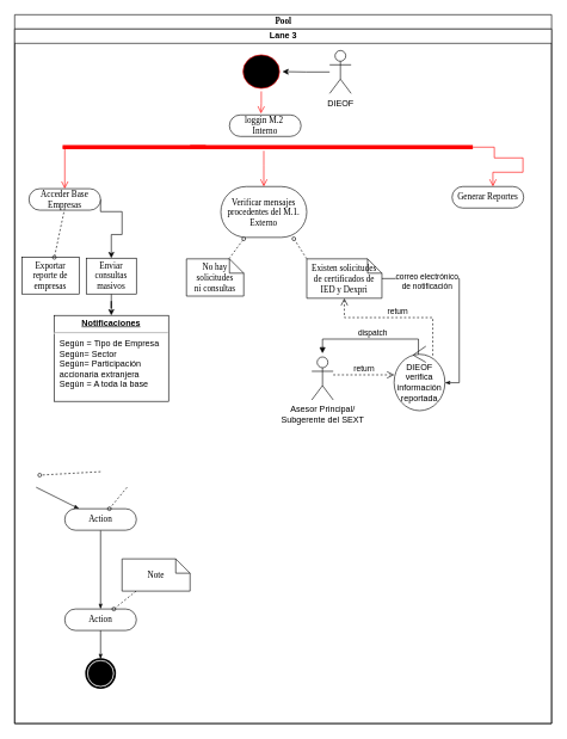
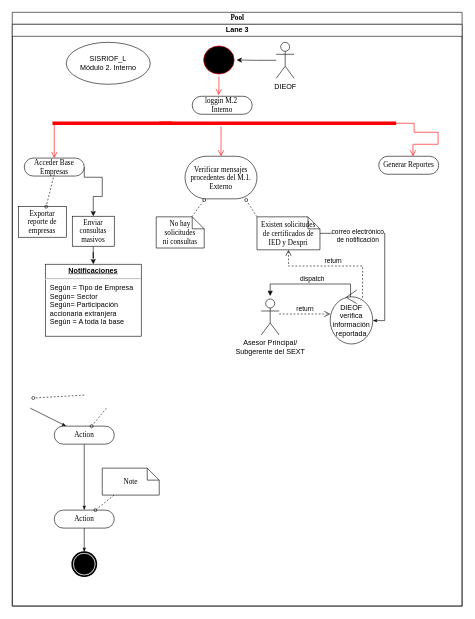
  <mxCell id="0" />
  <mxCell id="1" parent="0" />
  <mxCell id="2" value="Pool" style="swimlane;html=1;childLayout=stackLayout;startSize=20;rounded=0;shadow=0;comic=0;labelBackgroundColor=none;strokeWidth=1;fontFamily=Verdana;fontSize=12;align=center;" parent="1" vertex="1"><mxGeometry x="20" y="20" width="750" height="990" as="geometry" /></mxCell>
  <mxCell id="3" style="edgeStyle=none;rounded=0;html=1;dashed=1;labelBackgroundColor=none;startArrow=none;startFill=0;startSize=5;endArrow=oval;endFill=0;endSize=5;jettySize=auto;orthogonalLoop=1;strokeWidth=1;fontFamily=Verdana;fontSize=12" parent="2" source="13" edge="1"><mxGeometry relative="1" as="geometry"><mxPoint x="320" y="313" as="targetPoint" /></mxGeometry></mxCell>
  <mxCell id="4" value="Lane 3" style="swimlane;html=1;startSize=20;" parent="2" vertex="1"><mxGeometry y="20" width="750" height="970" as="geometry" /></mxCell>
  <mxCell id="5" value="loggin M.2&amp;nbsp;&lt;br&gt;Interno" style="rounded=1;whiteSpace=wrap;html=1;shadow=0;comic=0;labelBackgroundColor=none;strokeWidth=1;fontFamily=Verdana;fontSize=12;align=center;arcSize=50;" parent="4" vertex="1"><mxGeometry x="300" y="120" width="100" height="30" as="geometry" /></mxCell>
  <mxCell id="6" value="Generar Reportes" style="rounded=1;whiteSpace=wrap;html=1;shadow=0;comic=0;labelBackgroundColor=none;strokeWidth=1;fontFamily=Verdana;fontSize=12;align=center;arcSize=50;" parent="4" vertex="1"><mxGeometry x="611" y="220" width="100" height="30" as="geometry" /></mxCell>
  <mxCell id="7" style="edgeStyle=none;rounded=0;html=1;labelBackgroundColor=none;startArrow=none;startFill=0;startSize=5;endArrow=classicThin;endFill=1;endSize=5;jettySize=auto;orthogonalLoop=1;strokeWidth=1;fontFamily=Verdana;fontSize=12" parent="4" target="9" edge="1"><mxGeometry relative="1" as="geometry"><mxPoint x="30" y="640" as="sourcePoint" /></mxGeometry></mxCell>
  <mxCell id="8" style="edgeStyle=none;rounded=0;html=1;labelBackgroundColor=none;startArrow=none;startFill=0;startSize=5;endArrow=classicThin;endFill=1;endSize=5;jettySize=auto;orthogonalLoop=1;strokeWidth=1;fontFamily=Verdana;fontSize=12" parent="4" source="9" target="11" edge="1"><mxGeometry relative="1" as="geometry" /></mxCell>
  <mxCell id="9" value="Action" style="rounded=1;whiteSpace=wrap;html=1;shadow=0;comic=0;labelBackgroundColor=none;strokeWidth=1;fontFamily=Verdana;fontSize=12;align=center;arcSize=50;" parent="4" vertex="1"><mxGeometry x="70" y="670" width="100" height="30" as="geometry" /></mxCell>
  <mxCell id="10" style="edgeStyle=none;rounded=0;html=1;labelBackgroundColor=none;startArrow=none;startFill=0;startSize=5;endArrow=classicThin;endFill=1;endSize=5;jettySize=auto;orthogonalLoop=1;strokeWidth=1;fontFamily=Verdana;fontSize=12" parent="4" source="11" target="12" edge="1"><mxGeometry relative="1" as="geometry" /></mxCell>
  <mxCell id="11" value="Action" style="rounded=1;whiteSpace=wrap;html=1;shadow=0;comic=0;labelBackgroundColor=none;strokeWidth=1;fontFamily=Verdana;fontSize=12;align=center;arcSize=50;" parent="4" vertex="1"><mxGeometry x="70" y="810" width="100" height="30" as="geometry" /></mxCell>
  <mxCell id="12" value="" style="shape=mxgraph.bpmn.shape;html=1;verticalLabelPosition=bottom;labelBackgroundColor=#ffffff;verticalAlign=top;perimeter=ellipsePerimeter;outline=end;symbol=terminate;rounded=0;shadow=0;comic=0;strokeWidth=1;fontFamily=Verdana;fontSize=12;align=center;" parent="4" vertex="1"><mxGeometry x="100" y="880" width="40" height="40" as="geometry" /></mxCell>
  <mxCell id="13" value="No hay solicitudes&lt;br&gt;ni consultas" style="shape=note;whiteSpace=wrap;html=1;rounded=0;shadow=0;comic=0;labelBackgroundColor=none;strokeWidth=1;fontFamily=Verdana;fontSize=12;align=center;size=20;" parent="4" vertex="1"><mxGeometry x="240" y="321" width="80" height="52" as="geometry" /></mxCell>
  <mxCell id="14" value="Existen solicitudes de certificados de IED y Dexpri" style="shape=note;whiteSpace=wrap;html=1;rounded=0;shadow=0;comic=0;labelBackgroundColor=none;strokeWidth=1;fontFamily=Verdana;fontSize=12;align=center;size=20;" parent="4" vertex="1"><mxGeometry x="408" y="321" width="105" height="55" as="geometry" /></mxCell>
  <mxCell id="15" style="edgeStyle=none;rounded=0;html=1;dashed=1;labelBackgroundColor=none;startArrow=none;startFill=0;startSize=5;endArrow=oval;endFill=0;endSize=5;jettySize=auto;orthogonalLoop=1;strokeWidth=1;fontFamily=Verdana;fontSize=12" parent="4" target="9" edge="1"><mxGeometry relative="1" as="geometry"><mxPoint x="156.964" y="640" as="sourcePoint" /></mxGeometry></mxCell>
  <mxCell id="16" style="edgeStyle=none;rounded=0;html=1;dashed=1;labelBackgroundColor=none;startArrow=none;startFill=0;startSize=5;endArrow=oval;endFill=0;endSize=5;jettySize=auto;orthogonalLoop=1;strokeWidth=1;fontFamily=Verdana;fontSize=12" parent="4" edge="1"><mxGeometry relative="1" as="geometry"><mxPoint x="120" y="618.239" as="sourcePoint" /><mxPoint x="35" y="623.028" as="targetPoint" /></mxGeometry></mxCell>
  <mxCell id="17" style="edgeStyle=none;rounded=0;html=1;dashed=1;labelBackgroundColor=none;startArrow=none;startFill=0;startSize=5;endArrow=oval;endFill=0;endSize=5;jettySize=auto;orthogonalLoop=1;strokeWidth=1;fontFamily=Verdana;fontSize=12" parent="4" source="18" target="11" edge="1"><mxGeometry relative="1" as="geometry" /></mxCell>
  <mxCell id="18" value="Note" style="shape=note;whiteSpace=wrap;html=1;rounded=0;shadow=0;comic=0;labelBackgroundColor=none;strokeWidth=1;fontFamily=Verdana;fontSize=12;align=center;size=20;" parent="4" vertex="1"><mxGeometry x="150" y="740" width="95" height="45" as="geometry" /></mxCell>
  <mxCell id="19" value="" style="edgeStyle=orthogonalEdgeStyle;rounded=0;orthogonalLoop=1;jettySize=auto;html=1;" edge="1" parent="4" source="20" target="24"><mxGeometry relative="1" as="geometry" /></mxCell>
  <mxCell id="20" value="DIEOF" style="shape=umlActor;verticalLabelPosition=bottom;verticalAlign=top;html=1;" vertex="1" parent="4"><mxGeometry x="440" y="30" width="30" height="60" as="geometry" /></mxCell>
  <mxCell id="21" value="" style="edgeStyle=orthogonalEdgeStyle;rounded=0;orthogonalLoop=1;jettySize=auto;html=1;entryX=0.5;entryY=0;entryDx=0;entryDy=0;exitX=1;exitY=0.5;exitDx=0;exitDy=0;" edge="1" parent="4" source="22" target="31"><mxGeometry relative="1" as="geometry"><Array as="points"><mxPoint x="120" y="255" /><mxPoint x="150" y="255" /><mxPoint x="150" y="287" /><mxPoint x="135" y="287" /></Array></mxGeometry></mxCell>
  <mxCell id="22" value="Acceder Base Empresas" style="rounded=1;whiteSpace=wrap;html=1;shadow=0;comic=0;labelBackgroundColor=none;strokeWidth=1;fontFamily=Verdana;fontSize=12;align=center;arcSize=50;" vertex="1" parent="4"><mxGeometry x="20" y="223" width="100" height="30" as="geometry" /></mxCell>
  <mxCell id="23" value="Verificar mensajes procedentes del M.1. Externo" style="whiteSpace=wrap;html=1;fontFamily=Verdana;rounded=1;shadow=0;comic=0;labelBackgroundColor=none;strokeWidth=1;arcSize=50;" vertex="1" parent="4"><mxGeometry x="288" y="220" width="120" height="71" as="geometry" /></mxCell>
  <mxCell id="24" value="" style="ellipse;html=1;shape=startState;fillColor=#000000;strokeColor=#ff0000;" vertex="1" parent="4"><mxGeometry x="315" y="32" width="59" height="55" as="geometry" /></mxCell>
  <mxCell id="25" value="" style="edgeStyle=orthogonalEdgeStyle;html=1;verticalAlign=bottom;endArrow=open;endSize=8;strokeColor=#ff0000;rounded=0;entryX=0.44;entryY=-0.067;entryDx=0;entryDy=0;entryPerimeter=0;" edge="1" source="24" parent="4" target="5"><mxGeometry relative="1" as="geometry"><mxPoint x="260" y="130" as="targetPoint" /></mxGeometry></mxCell>
  <mxCell id="26" value="" style="shape=line;html=1;strokeWidth=6;strokeColor=#ff0000;" vertex="1" parent="4"><mxGeometry x="245" y="160" width="395" height="10" as="geometry" /></mxCell>
  <mxCell id="27" value="" style="edgeStyle=orthogonalEdgeStyle;html=1;verticalAlign=bottom;endArrow=open;endSize=8;strokeColor=#ff0000;rounded=0;" edge="1" source="26" parent="4" target="23"><mxGeometry relative="1" as="geometry"><mxPoint x="345" y="220" as="targetPoint" /><Array as="points"><mxPoint x="348" y="190" /><mxPoint x="348" y="190" /></Array></mxGeometry></mxCell>
  <mxCell id="28" value="" style="shape=line;html=1;strokeWidth=6;strokeColor=#ff0000;" vertex="1" parent="4"><mxGeometry x="67" y="160" width="200" height="10" as="geometry" /></mxCell>
  <mxCell id="29" value="dispatch" style="html=1;verticalAlign=bottom;endArrow=block;edgeStyle=elbowEdgeStyle;elbow=vertical;curved=0;rounded=0;exitX=0.479;exitY=0.189;exitDx=0;exitDy=0;exitPerimeter=0;" edge="1" parent="4" source="33"><mxGeometry relative="1" as="geometry"><mxPoint x="430" y="383" as="sourcePoint" /><mxPoint x="430" y="453" as="targetPoint" /><Array as="points"><mxPoint x="490" y="433" /></Array></mxGeometry></mxCell>
  <mxCell id="30" value="" style="edgeStyle=orthogonalEdgeStyle;rounded=0;orthogonalLoop=1;jettySize=auto;html=1;" edge="1" parent="4" source="31" target="43"><mxGeometry relative="1" as="geometry" /></mxCell>
  <mxCell id="31" value="Enviar consultas masivos" style="rounded=0;whiteSpace=wrap;html=1;shadow=0;comic=0;labelBackgroundColor=none;strokeWidth=1;fontFamily=Verdana;fontSize=12;align=center;arcSize=50;" vertex="1" parent="4"><mxGeometry x="100" y="320" width="70" height="50" as="geometry" /></mxCell>
+ <mxCell id="32" value="SISRIOF_L&lt;br&gt;Módulo 2. Interno" style="ellipse;whiteSpace=wrap;html=1;" vertex="1" parent="4"><mxGeometry x="90" y="30" width="140" height="70" as="geometry" /></mxCell>
  <mxCell id="33" value="DIEOF verifica&lt;br style=&quot;border-color: var(--border-color);&quot;&gt;&lt;span style=&quot;&quot;&gt;información&lt;/span&gt;&lt;br style=&quot;border-color: var(--border-color);&quot;&gt;&lt;span style=&quot;&quot;&gt;reportada&lt;/span&gt;" style="ellipse;shape=umlControl;whiteSpace=wrap;html=1;" vertex="1" parent="4"><mxGeometry x="530" y="443" width="71" height="90" as="geometry" /></mxCell>
  <mxCell id="34" value="Asesor Principal/&lt;br&gt;Subgerente del SEXT" style="shape=umlActor;verticalLabelPosition=bottom;verticalAlign=top;html=1;" vertex="1" parent="4"><mxGeometry x="415" y="458" width="30" height="60" as="geometry" /></mxCell>
  <mxCell id="35" value="return" style="html=1;verticalAlign=bottom;endArrow=open;dashed=1;endSize=8;edgeStyle=elbowEdgeStyle;elbow=vertical;curved=0;rounded=0;" edge="1" source="34" parent="4" target="33"><mxGeometry relative="1" as="geometry"><mxPoint x="520" y="523" as="targetPoint" /><mxPoint x="450" y="473" as="sourcePoint" /><Array as="points"><mxPoint x="490" y="483" /></Array></mxGeometry></mxCell>
  <mxCell id="36" style="edgeStyle=orthogonalEdgeStyle;rounded=0;html=1;labelBackgroundColor=none;startArrow=none;startFill=0;startSize=5;endArrow=classicThin;endFill=1;endSize=5;jettySize=auto;orthogonalLoop=1;strokeWidth=1;fontFamily=Verdana;fontSize=12;entryX=1;entryY=0.567;entryDx=0;entryDy=0;entryPerimeter=0;" parent="4" source="14" target="33" edge="1"><mxGeometry relative="1" as="geometry"><mxPoint x="610" y="388" as="sourcePoint" /><mxPoint x="675" y="343" as="targetPoint" /></mxGeometry></mxCell>
  <mxCell id="37" value="correo electrónico&lt;br&gt;de notificación" style="edgeLabel;html=1;align=center;verticalAlign=middle;resizable=0;points=[];" vertex="1" connectable="0" parent="36"><mxGeometry x="-0.545" y="-4" relative="1" as="geometry"><mxPoint as="offset" /></mxGeometry></mxCell>
  <mxCell id="38" value="return" style="html=1;verticalAlign=bottom;endArrow=open;dashed=1;endSize=8;edgeStyle=elbowEdgeStyle;elbow=vertical;curved=0;rounded=0;entryX=0.5;entryY=1;entryDx=0;entryDy=0;entryPerimeter=0;exitX=0.761;exitY=0.144;exitDx=0;exitDy=0;exitPerimeter=0;" edge="1" parent="4" source="33" target="14"><mxGeometry relative="1" as="geometry"><mxPoint x="550" y="493" as="targetPoint" /><mxPoint x="455" y="493" as="sourcePoint" /><Array as="points"><mxPoint x="600" y="403" /></Array></mxGeometry></mxCell>
  <mxCell id="39" value="" style="edgeStyle=orthogonalEdgeStyle;html=1;verticalAlign=bottom;endArrow=open;endSize=8;strokeColor=#ff0000;rounded=0;exitX=1;exitY=0.5;exitDx=0;exitDy=0;exitPerimeter=0;entryX=0.57;entryY=0;entryDx=0;entryDy=0;entryPerimeter=0;" edge="1" parent="4" source="26" target="6"><mxGeometry relative="1" as="geometry"><mxPoint x="710" y="200" as="targetPoint" /><mxPoint x="388" y="210" as="sourcePoint" /><Array as="points"><mxPoint x="670" y="165" /><mxPoint x="670" y="180" /><mxPoint x="710" y="180" /><mxPoint x="710" y="200" /><mxPoint x="668" y="200" /></Array></mxGeometry></mxCell>
  <mxCell id="40" value="" style="edgeStyle=orthogonalEdgeStyle;html=1;verticalAlign=bottom;endArrow=open;endSize=8;strokeColor=#ff0000;rounded=0;exitX=0;exitY=0.5;exitDx=0;exitDy=0;exitPerimeter=0;" edge="1" parent="4" source="28" target="22"><mxGeometry relative="1" as="geometry"><mxPoint x="282" y="241" as="targetPoint" /><mxPoint x="282" y="180" as="sourcePoint" /><Array as="points"><mxPoint x="70" y="165" /></Array></mxGeometry></mxCell>
- <mxCell id="41" value="Exportar&lt;br&gt;reporte de&lt;br&gt;empresas" style="rounded=0;whiteSpace=wrap;html=1;shadow=0;comic=0;labelBackgroundColor=none;strokeWidth=1;fontFamily=Verdana;fontSize=12;align=center;arcSize=50;" vertex="1" parent="4"><mxGeometry x="10" y="319" width="80" height="51" as="geometry" /></mxCell>
+ <mxCell id="41" value="Exportar&lt;br&gt;reporte de&lt;br&gt;empresas" style="rounded=0;whiteSpace=wrap;html=1;shadow=0;comic=0;labelBackgroundColor=none;strokeWidth=1;fontFamily=Verdana;fontSize=12;align=center;arcSize=50;" vertex="1" parent="4"><mxGeometry x="10" y="304" width="80" height="51" as="geometry" /></mxCell>
  <mxCell id="42" style="edgeStyle=none;rounded=0;html=1;dashed=1;labelBackgroundColor=none;startArrow=none;startFill=0;startSize=5;endArrow=oval;endFill=0;endSize=5;jettySize=auto;orthogonalLoop=1;strokeWidth=1;fontFamily=Verdana;fontSize=12" edge="1" parent="4" target="41"><mxGeometry relative="1" as="geometry"><mxPoint x="70" y="250" as="sourcePoint" /></mxGeometry></mxCell>
  <mxCell id="43" value="&lt;p style=&quot;margin:0px;margin-top:4px;text-align:center;text-decoration:underline;&quot;&gt;&lt;b&gt;Notificaciones&lt;/b&gt;&lt;/p&gt;&lt;hr&gt;&lt;p style=&quot;margin:0px;margin-left:8px;&quot;&gt;Según = Tipo de Empresa&lt;br&gt;Según= Sector&lt;br&gt;Según= Participación&amp;nbsp;&lt;/p&gt;&lt;p style=&quot;margin:0px;margin-left:8px;&quot;&gt;accionaria extranjera&lt;/p&gt;&lt;p style=&quot;margin:0px;margin-left:8px;&quot;&gt;Según = A toda la base&lt;/p&gt;" style="verticalAlign=top;align=left;overflow=fill;fontSize=12;fontFamily=Helvetica;html=1;" vertex="1" parent="4"><mxGeometry x="55" y="400" width="160" height="120" as="geometry" /></mxCell>
  <mxCell id="44" style="edgeStyle=none;rounded=0;html=1;dashed=1;labelBackgroundColor=none;startArrow=none;startFill=0;startSize=5;endArrow=oval;endFill=0;endSize=5;jettySize=auto;orthogonalLoop=1;strokeWidth=1;fontFamily=Verdana;fontSize=12;exitX=0;exitY=0;exitDx=0;exitDy=0;exitPerimeter=0;" edge="1" parent="1" source="14"><mxGeometry relative="1" as="geometry"><mxPoint x="329" y="371" as="sourcePoint" /><mxPoint x="410" y="333" as="targetPoint" /></mxGeometry></mxCell>
